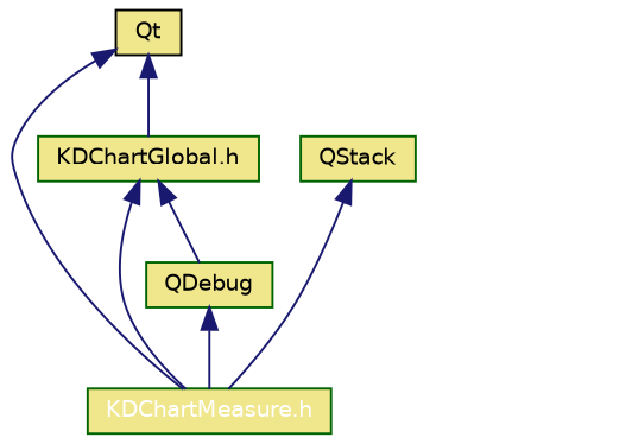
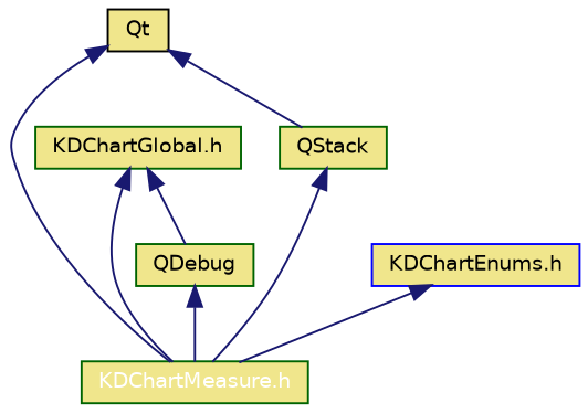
  digraph {
    node [color=darkgreen fillcolor=khaki fontname=Helvetica fontsize=10 shape=record style=filled]
    edge [color=midnightblue dir=back fontname=Helvetica fontsize=10 labelfontname=Helvetica labelfontsize=10 style=solid]
    n1 [fontcolor=white height=0.2 label="KDChartMeasure.h" width=0.4]
    n2 [height=0.2 label=QDebug width=0.4]
    n3 [color=black height=0.2 label=Qt width=0.4]
    n4 [height=0.2 label="KDChartGlobal.h" width=0.4]
    n5 [height=0.2 label=QStack width=0.4]
+   n6 [color=blue height=0.2 label="KDChartEnums.h" width=0.4]
    n2 -> n1
    n3 -> n1
-   n3 -> n4
+   n3 -> n5
    n4 -> n1
    n4 -> n2
    n5 -> n1
+   n6 -> n1
  }
